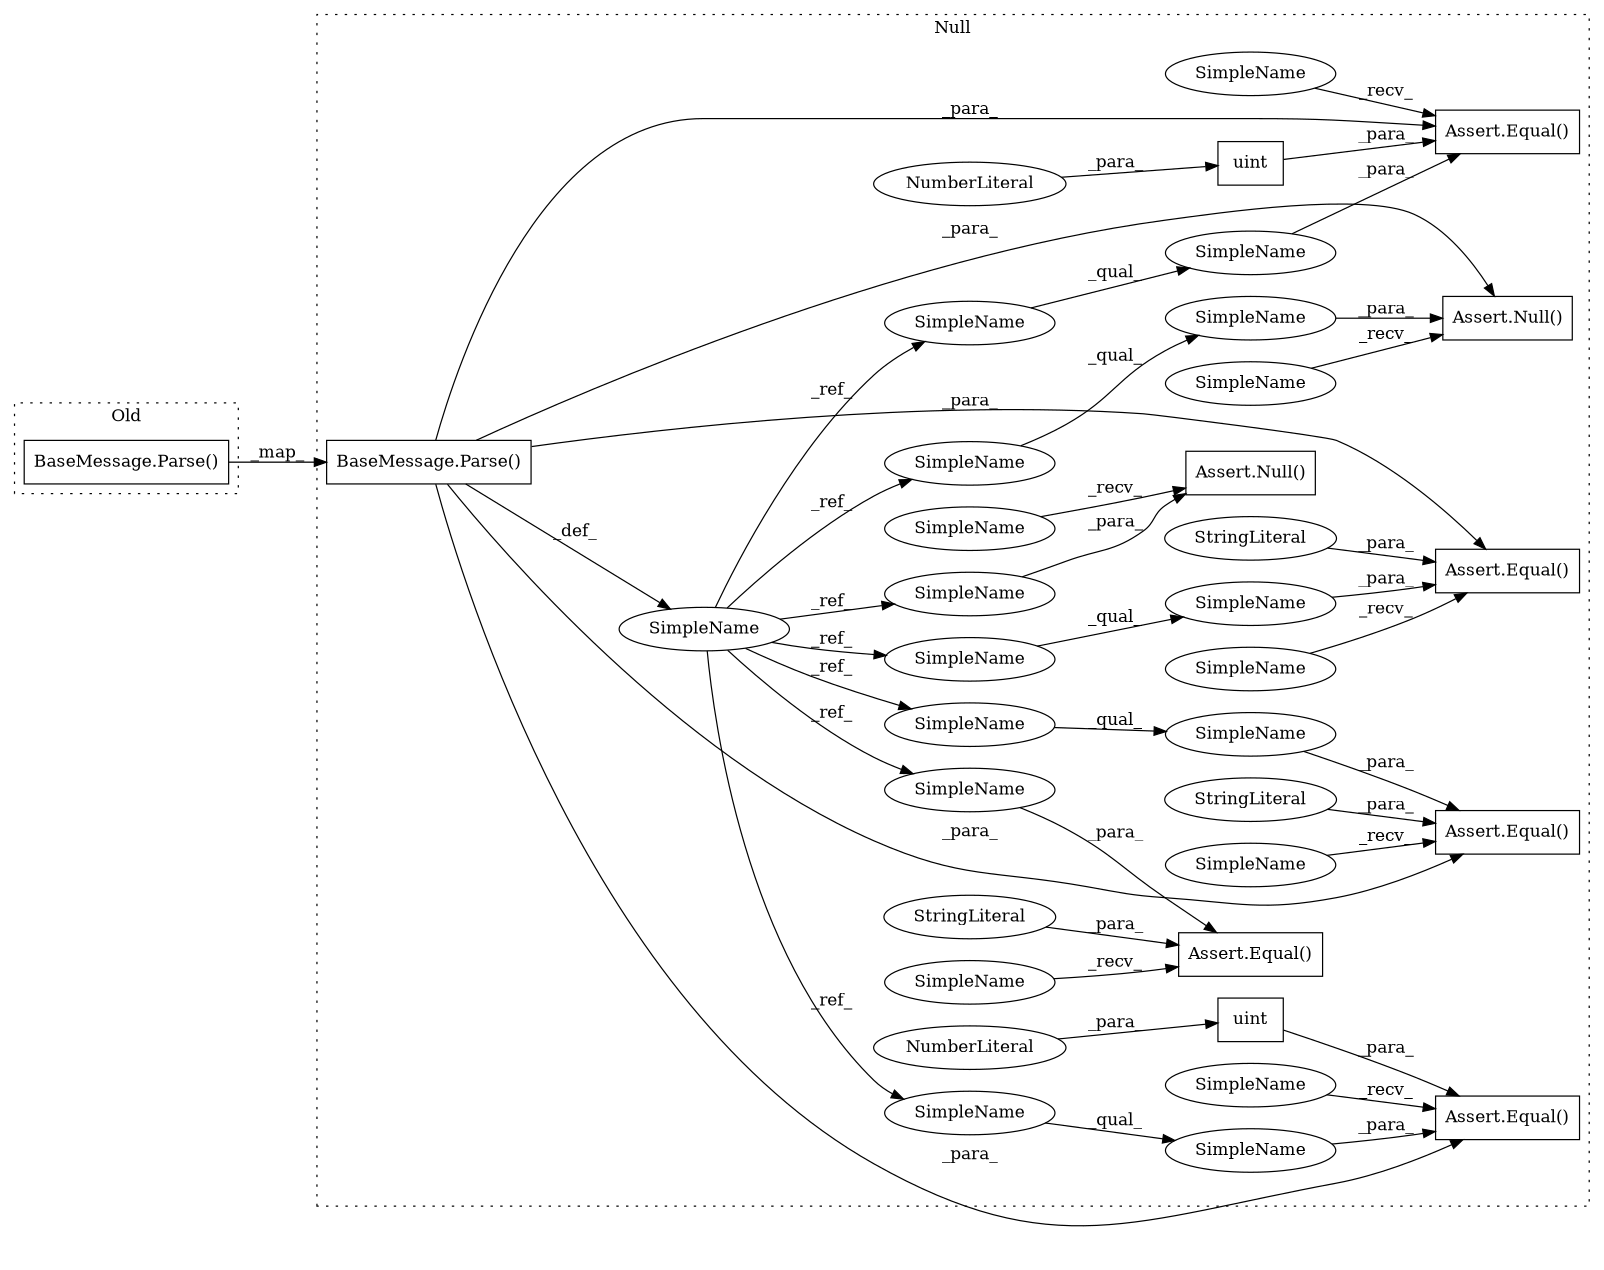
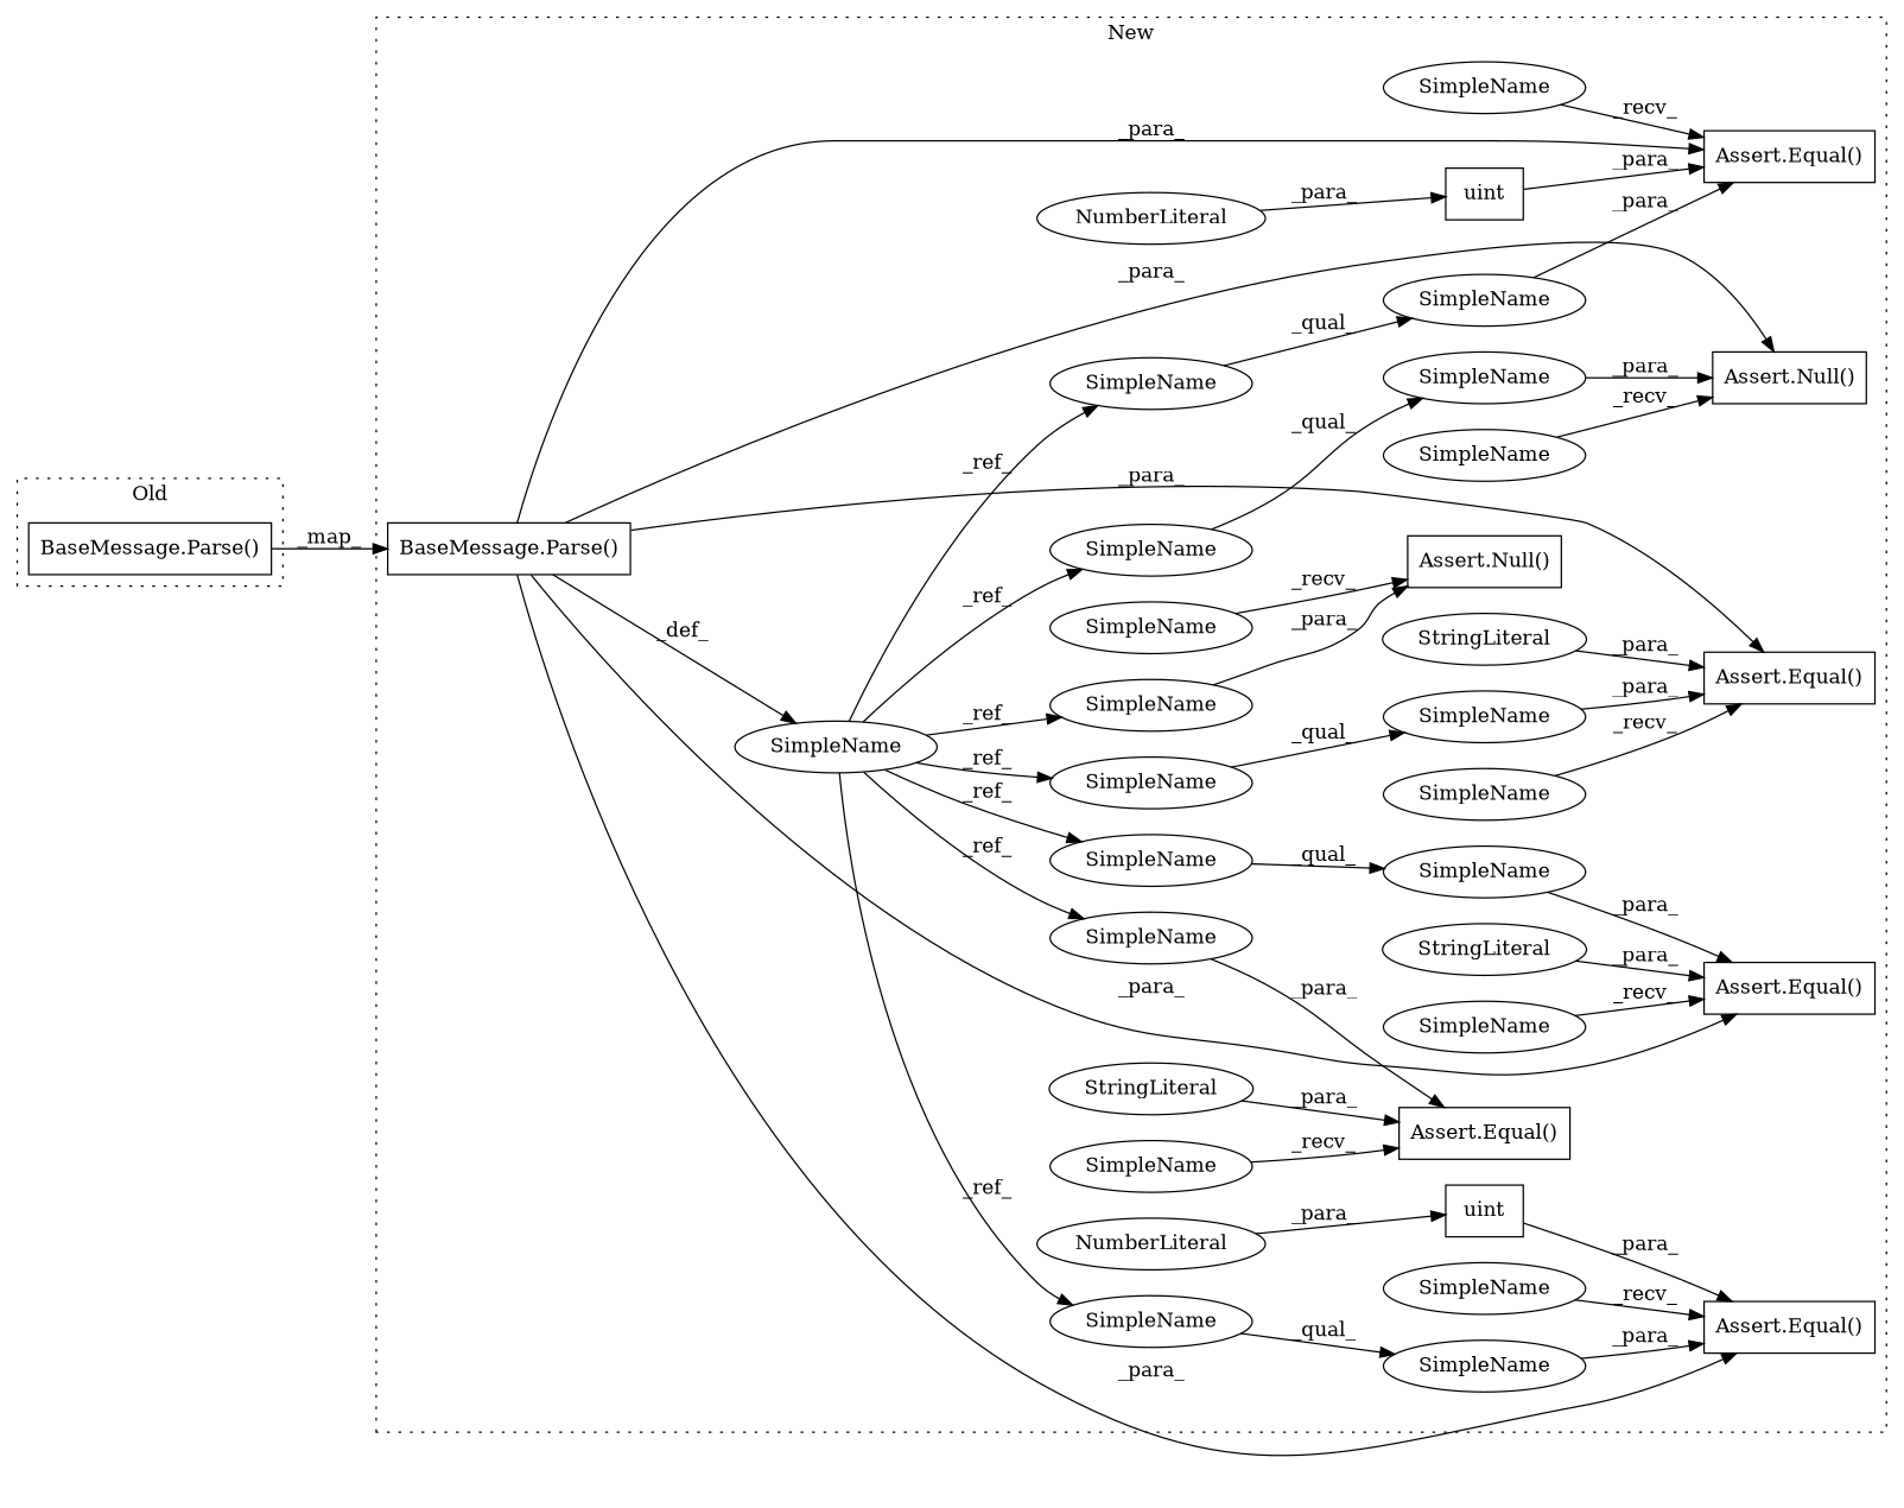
  digraph {
    rankdir=LR
    node [a=42 l=6 s=7464 shape=ellipse]
    n1 [a=32 l="36,1" label="BaseMessage.Parse()" s="6979,7038" shape=box]
    n2 [l=17 label=SimpleName s=6947]
    n3 [l=34 label=SimpleName]
    n4 [l=29 label=SimpleName s=7199]
    n5 [a=32 l="6,1" label="Assert.Equal()" s="7154,7228" shape=box]
    n6 [l=32 label=SimpleName s=7272]
    n7 [a=32 l="6,1" label="Assert.Equal()" s="7250,7304" shape=box]
    n8 [l=24 label=SimpleName s=7346]
    n9 [a=32 l="6,1" label="Assert.Equal()" s="7326,7370" shape=box]
    n10 [l=27 label=SimpleName s=7410]
    n11 [a=32 l="6,1" label="Assert.Equal()" s="7392,7437" shape=box]
    n12 [a=32 l="5,38" label="Assert.Null()" s="7073,7095" shape=box]
    n13 [a=11 label=uint s=7332 shape=box]
    n14 [a=34 label=NumberLiteral s=7338]
    n15 [a=11 label=uint s=7398 shape=box]
    n16 [a=34 l=4 label=NumberLiteral s=7404]
    n17 [a=45 l=37 label=StringLiteral s=7160]
    n18 [a=45 l=14 label=StringLiteral s=7256]
    n19 [a=32 l="5,1" label="Assert.Null()" s="7459,7498" shape=box]
    n20 [a=32 l="6,30" label="Assert.Equal()" s="7520,7548" shape=box]
    n21 [a=45 l=3 label=StringLiteral s=7526]
    n22 [label=SimpleName s=7243]
    n23 [label=SimpleName s=7066]
    n24 [label=SimpleName s=7319]
    n25 [label=SimpleName s=7147]
    n26 [label=SimpleName s=7452]
    n27 [label=SimpleName s=7513]
    n28 [label=SimpleName s=7385]
    n29 [l=17 label=SimpleName s=7078]
    n30 [l=17 label=SimpleName s=7272]
    n31 [l=17 label=SimpleName s=7346]
    n32 [l=17 label=SimpleName s=7531]
    n33 [l=17 label=SimpleName s=7410]
    n34 [l=17 label=SimpleName]
    n35 [l=17 label=SimpleName s=7199]
    n36 [a=32 l="6,1" label="BaseMessage.Parse()" s="6274,6303" shape=box]
    subgraph cluster_1 {
-     label=Null
+     label=New
      style=dotted
      n1
      n2
      n3
      n4
      n5
      n6
      n7
      n8
      n9
      n10
      n11
      n12
      n13
      n14
      n15
      n16
      n17
      n18
      n19
      n20
      n21
      n22
      n23
      n24
      n25
      n26
      n27
      n28
      n29
      n30
      n31
      n32
      n33
      n34
      n35
    }
    subgraph cluster_2 {
      label=Old
      style=dotted
      n36
    }
    n1 -> n2 [label=_def_]
    n1 -> n5 [label=_para_]
    n1 -> n7 [label=_para_]
    n1 -> n9 [label=_para_]
    n1 -> n11 [label=_para_]
    n1 -> n19 [label=_para_]
    n2 -> n29 [label=_ref_]
    n2 -> n30 [label=_ref_]
    n2 -> n31 [label=_ref_]
    n2 -> n32 [label=_ref_]
    n2 -> n33 [label=_ref_]
    n2 -> n34 [label=_ref_]
    n2 -> n35 [label=_ref_]
    n3 -> n19 [label=_para_]
    n4 -> n5 [label=_para_]
    n6 -> n7 [label=_para_]
    n8 -> n9 [label=_para_]
    n10 -> n11 [label=_para_]
    n13 -> n9 [label=_para_]
    n14 -> n13 [label=_para_]
    n15 -> n11 [label=_para_]
    n16 -> n15 [label=_para_]
    n17 -> n5 [label=_para_]
    n18 -> n7 [label=_para_]
    n21 -> n20 [label=_para_]
    n22 -> n7 [label=_recv_]
    n23 -> n12 [label=_recv_]
    n24 -> n9 [label=_recv_]
    n25 -> n5 [label=_recv_]
    n26 -> n19 [label=_recv_]
    n27 -> n20 [label=_recv_]
    n28 -> n11 [label=_recv_]
    n29 -> n12 [label=_para_]
    n30 -> n6 [label=_qual_]
    n31 -> n8 [label=_qual_]
    n32 -> n20 [label=_para_]
    n33 -> n10 [label=_qual_]
    n34 -> n3 [label=_qual_]
    n35 -> n4 [label=_qual_]
    n36 -> n1 [label=_map_]
  }
